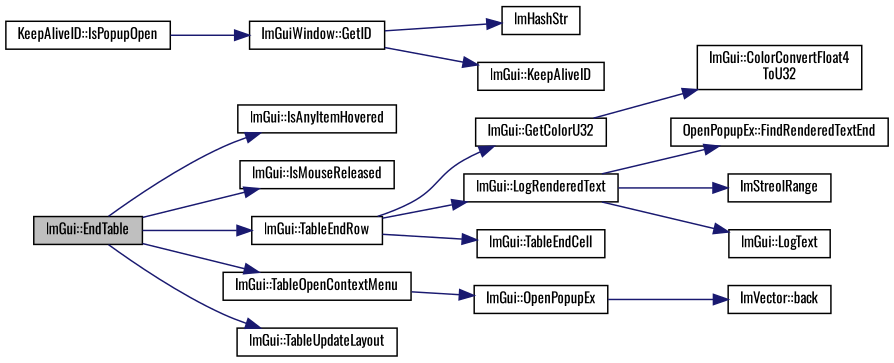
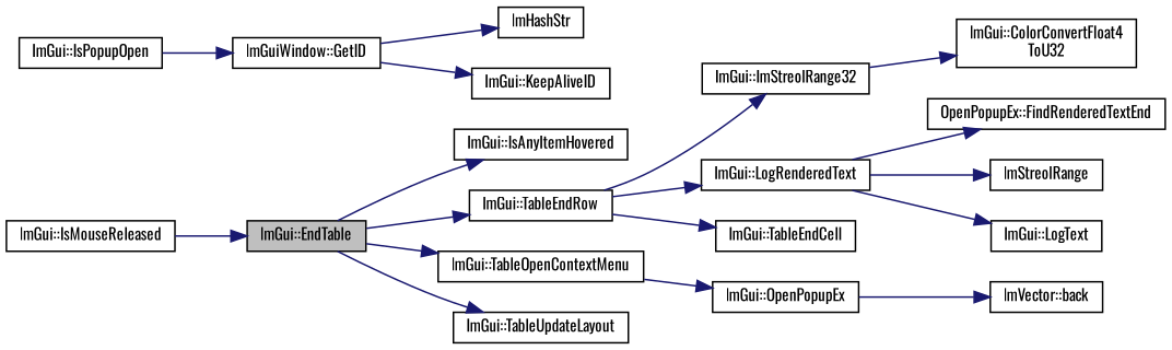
  digraph {
    fontname=Oswald
    rankdir=LR
    node [color=black fillcolor=white fontname=Oswald fontsize=10 shape=record style=filled]
    edge [color=midnightblue fontname=Oswald fontsize=10 labelfontname=Helvetica labelfontsize=10 style=solid]
    n1 [fillcolor=grey75 fontcolor=black height=0.2 label="ImGui::EndTable" width=0.4]
    n2 [height=0.2 label="ImGui::IsAnyItemHovered" width=0.4]
    n3 [height=0.2 label="ImGui::IsMouseReleased" width=0.4]
    n4 [height=0.2 label="ImGui::TableEndRow" width=0.4]
    n5 [height=0.2 label="ImGui::TableOpenContextMenu" width=0.4]
    n6 [height=0.2 label="ImGui::TableUpdateLayout" width=0.4]
-   n7 [height=0.2 label="ImGui::GetColorU32" width=0.4]
+   n7 [height=0.2 label="ImGui::ImStreolRange32" width=0.4]
    n8 [height=0.2 label="ImGui::LogRenderedText" width=0.4]
    n9 [height=0.2 label="ImGui::TableEndCell" width=0.4]
    n10 [height=0.2 label="ImGui::OpenPopupEx" width=0.4]
    n11 [height=0.2 label="ImGui::ColorConvertFloat4\lToU32" width=0.4]
    n12 [height=0.2 label="OpenPopupEx::FindRenderedTextEnd" width=0.4]
    n13 [height=0.2 label=ImStreolRange width=0.4]
    n14 [height=0.2 label="ImGui::LogText" width=0.4]
    n15 [height=0.2 label=ImHashStr width=0.4]
    n16 [height=0.2 label="ImVector::back" width=0.4]
-   n17 [height=0.2 label="KeepAliveID::IsPopupOpen" width=0.4]
+   n17 [height=0.2 label="ImGui::IsPopupOpen" width=0.4]
    n18 [height=0.2 label="ImGuiWindow::GetID" width=0.4]
    n19 [height=0.2 label="ImGui::KeepAliveID" width=0.4]
    n1 -> n2
-   n1 -> n3
+   n3 -> n1
    n1 -> n4
    n1 -> n5
    n1 -> n6
    n4 -> n7
    n4 -> n8
    n4 -> n9
    n5 -> n10
    n7 -> n11
    n8 -> n12
    n8 -> n13
    n8 -> n14
    n10 -> n16
    n17 -> n18
    n18 -> n15
    n18 -> n19
  }
